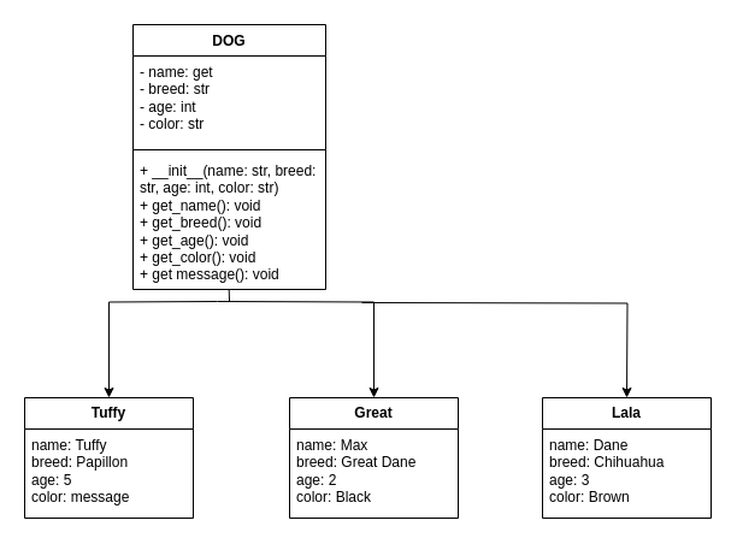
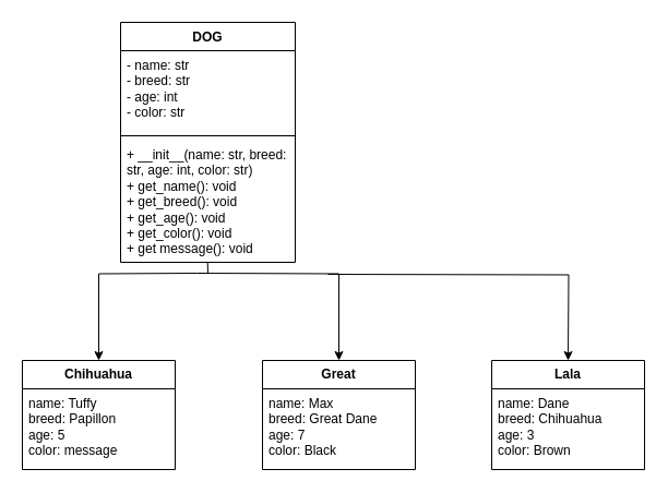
  <mxCell id="0" />
  <mxCell id="1" parent="0" />
  <mxCell id="2" value="DOG" style="swimlane;fontStyle=1;align=center;verticalAlign=top;childLayout=stackLayout;horizontal=1;startSize=26;horizontalStack=0;resizeParent=1;resizeParentMax=0;resizeLast=0;collapsible=1;marginBottom=0;whiteSpace=wrap;html=1;" parent="1" vertex="1"><mxGeometry x="110" y="20" width="160" height="220" as="geometry" /></mxCell>
- <mxCell id="3" value="- name: get&lt;div&gt;- breed: str&lt;/div&gt;&lt;div&gt;- age: int&lt;/div&gt;&lt;div&gt;- color: str&lt;/div&gt;" style="text;strokeColor=none;fillColor=none;align=left;verticalAlign=top;spacingLeft=4;spacingRight=4;overflow=hidden;rotatable=0;points=[[0,0.5],[1,0.5]];portConstraint=eastwest;whiteSpace=wrap;html=1;" parent="2" vertex="1"><mxGeometry y="26" width="160" height="74" as="geometry" /></mxCell>
+ <mxCell id="3" value="- name: str&lt;div&gt;- breed: str&lt;/div&gt;&lt;div&gt;- age: int&lt;/div&gt;&lt;div&gt;- color: str&lt;/div&gt;" style="text;strokeColor=none;fillColor=none;align=left;verticalAlign=top;spacingLeft=4;spacingRight=4;overflow=hidden;rotatable=0;points=[[0,0.5],[1,0.5]];portConstraint=eastwest;whiteSpace=wrap;html=1;" parent="2" vertex="1"><mxGeometry y="26" width="160" height="74" as="geometry" /></mxCell>
  <mxCell id="4" value="" style="line;strokeWidth=1;fillColor=none;align=left;verticalAlign=middle;spacingTop=-1;spacingLeft=3;spacingRight=3;rotatable=0;labelPosition=right;points=[];portConstraint=eastwest;strokeColor=inherit;" parent="2" vertex="1"><mxGeometry y="100" width="160" height="8" as="geometry" /></mxCell>
  <mxCell id="5" value="+ __init__(name: str, breed: str, age: int, color: str)&lt;div&gt;+ get_name(): void&lt;/div&gt;&lt;div&gt;+ get_breed(): void&lt;/div&gt;&lt;div&gt;+ get_age(): void&lt;/div&gt;&lt;div&gt;+ get_color(): void&lt;/div&gt;&lt;div&gt;+ get message(): void&lt;/div&gt;" style="text;strokeColor=none;fillColor=none;align=left;verticalAlign=top;spacingLeft=4;spacingRight=4;overflow=hidden;rotatable=0;points=[[0,0.5],[1,0.5]];portConstraint=eastwest;whiteSpace=wrap;html=1;" parent="2" vertex="1"><mxGeometry y="108" width="160" height="112" as="geometry" /></mxCell>
- <mxCell id="6" value="&lt;b&gt;Tuffy&lt;/b&gt;" style="swimlane;fontStyle=0;childLayout=stackLayout;horizontal=1;startSize=26;fillColor=none;horizontalStack=0;resizeParent=1;resizeParentMax=0;resizeLast=0;collapsible=1;marginBottom=0;whiteSpace=wrap;html=1;" parent="1" vertex="1"><mxGeometry x="20" y="330" width="140" height="100" as="geometry" /></mxCell>
+ <mxCell id="6" value="&lt;b&gt;Chihuahua&lt;/b&gt;" style="swimlane;fontStyle=0;childLayout=stackLayout;horizontal=1;startSize=26;fillColor=none;horizontalStack=0;resizeParent=1;resizeParentMax=0;resizeLast=0;collapsible=1;marginBottom=0;whiteSpace=wrap;html=1;" parent="1" vertex="1"><mxGeometry x="20" y="330" width="140" height="100" as="geometry" /></mxCell>
  <mxCell id="7" value="name: Tuffy&lt;div&gt;breed: Papillon&lt;/div&gt;&lt;div&gt;age: 5&lt;/div&gt;&lt;div&gt;color: message&lt;/div&gt;" style="text;strokeColor=none;fillColor=none;align=left;verticalAlign=top;spacingLeft=4;spacingRight=4;overflow=hidden;rotatable=0;points=[[0,0.5],[1,0.5]];portConstraint=eastwest;whiteSpace=wrap;html=1;" parent="6" vertex="1"><mxGeometry y="26" width="140" height="74" as="geometry" /></mxCell>
  <mxCell id="8" value="&lt;b&gt;Great&lt;/b&gt;" style="swimlane;fontStyle=0;childLayout=stackLayout;horizontal=1;startSize=26;fillColor=none;horizontalStack=0;resizeParent=1;resizeParentMax=0;resizeLast=0;collapsible=1;marginBottom=0;whiteSpace=wrap;html=1;" parent="1" vertex="1"><mxGeometry x="240" y="330" width="140" height="100" as="geometry" /></mxCell>
- <mxCell id="9" value="name: Max&lt;div&gt;breed: Great Dane&lt;/div&gt;&lt;div&gt;age: 2&lt;/div&gt;&lt;div&gt;&lt;span style=&quot;background-color: initial;&quot;&gt;color: Black&lt;/span&gt;&lt;/div&gt;" style="text;strokeColor=none;fillColor=none;align=left;verticalAlign=top;spacingLeft=4;spacingRight=4;overflow=hidden;rotatable=0;points=[[0,0.5],[1,0.5]];portConstraint=eastwest;whiteSpace=wrap;html=1;" parent="8" vertex="1"><mxGeometry y="26" width="140" height="74" as="geometry" /></mxCell>
+ <mxCell id="9" value="name: Max&lt;div&gt;breed: Great Dane&lt;/div&gt;&lt;div&gt;age: 7&lt;/div&gt;&lt;div&gt;&lt;span style=&quot;background-color: initial;&quot;&gt;color: Black&lt;/span&gt;&lt;/div&gt;" style="text;strokeColor=none;fillColor=none;align=left;verticalAlign=top;spacingLeft=4;spacingRight=4;overflow=hidden;rotatable=0;points=[[0,0.5],[1,0.5]];portConstraint=eastwest;whiteSpace=wrap;html=1;" parent="8" vertex="1"><mxGeometry y="26" width="140" height="74" as="geometry" /></mxCell>
  <mxCell id="10" style="edgeStyle=orthogonalEdgeStyle;rounded=0;orthogonalLoop=1;jettySize=auto;html=1;" parent="1" target="6" edge="1"><mxGeometry relative="1" as="geometry"><mxPoint x="180" y="250" as="sourcePoint" /></mxGeometry></mxCell>
  <mxCell id="11" style="edgeStyle=orthogonalEdgeStyle;rounded=0;orthogonalLoop=1;jettySize=auto;html=1;entryX=0.5;entryY=0;entryDx=0;entryDy=0;" parent="1" target="8" edge="1"><mxGeometry relative="1" as="geometry"><mxPoint x="180" y="250" as="sourcePoint" /><mxPoint x="100" y="340" as="targetPoint" /></mxGeometry></mxCell>
  <mxCell id="12" value="" style="endArrow=none;html=1;rounded=0;exitX=0.498;exitY=1;exitDx=0;exitDy=0;exitPerimeter=0;" parent="1" source="5" edge="1"><mxGeometry relative="1" as="geometry"><mxPoint x="410" y="240" as="sourcePoint" /><mxPoint x="190" y="250" as="targetPoint" /></mxGeometry></mxCell>
  <mxCell id="13" value="&lt;b&gt;Lala&lt;/b&gt;" style="swimlane;fontStyle=0;childLayout=stackLayout;horizontal=1;startSize=26;fillColor=none;horizontalStack=0;resizeParent=1;resizeParentMax=0;resizeLast=0;collapsible=1;marginBottom=0;whiteSpace=wrap;html=1;" vertex="1" parent="1"><mxGeometry x="450" y="330" width="140" height="100" as="geometry" /></mxCell>
  <mxCell id="14" value="name: Dane&lt;div&gt;breed: Chihuahua&amp;nbsp;&lt;/div&gt;&lt;div&gt;age: 3&lt;/div&gt;&lt;div&gt;&lt;span style=&quot;background-color: initial;&quot;&gt;color: Brown&lt;/span&gt;&lt;/div&gt;" style="text;strokeColor=none;fillColor=none;align=left;verticalAlign=top;spacingLeft=4;spacingRight=4;overflow=hidden;rotatable=0;points=[[0,0.5],[1,0.5]];portConstraint=eastwest;whiteSpace=wrap;html=1;" vertex="1" parent="13"><mxGeometry y="26" width="140" height="74" as="geometry" /></mxCell>
  <mxCell id="15" style="edgeStyle=orthogonalEdgeStyle;rounded=0;orthogonalLoop=1;jettySize=auto;html=1;entryX=0.5;entryY=0;entryDx=0;entryDy=0;" edge="1" parent="1"><mxGeometry relative="1" as="geometry"><mxPoint x="300" y="251" as="sourcePoint" /><mxPoint x="520" y="330" as="targetPoint" /></mxGeometry></mxCell>
